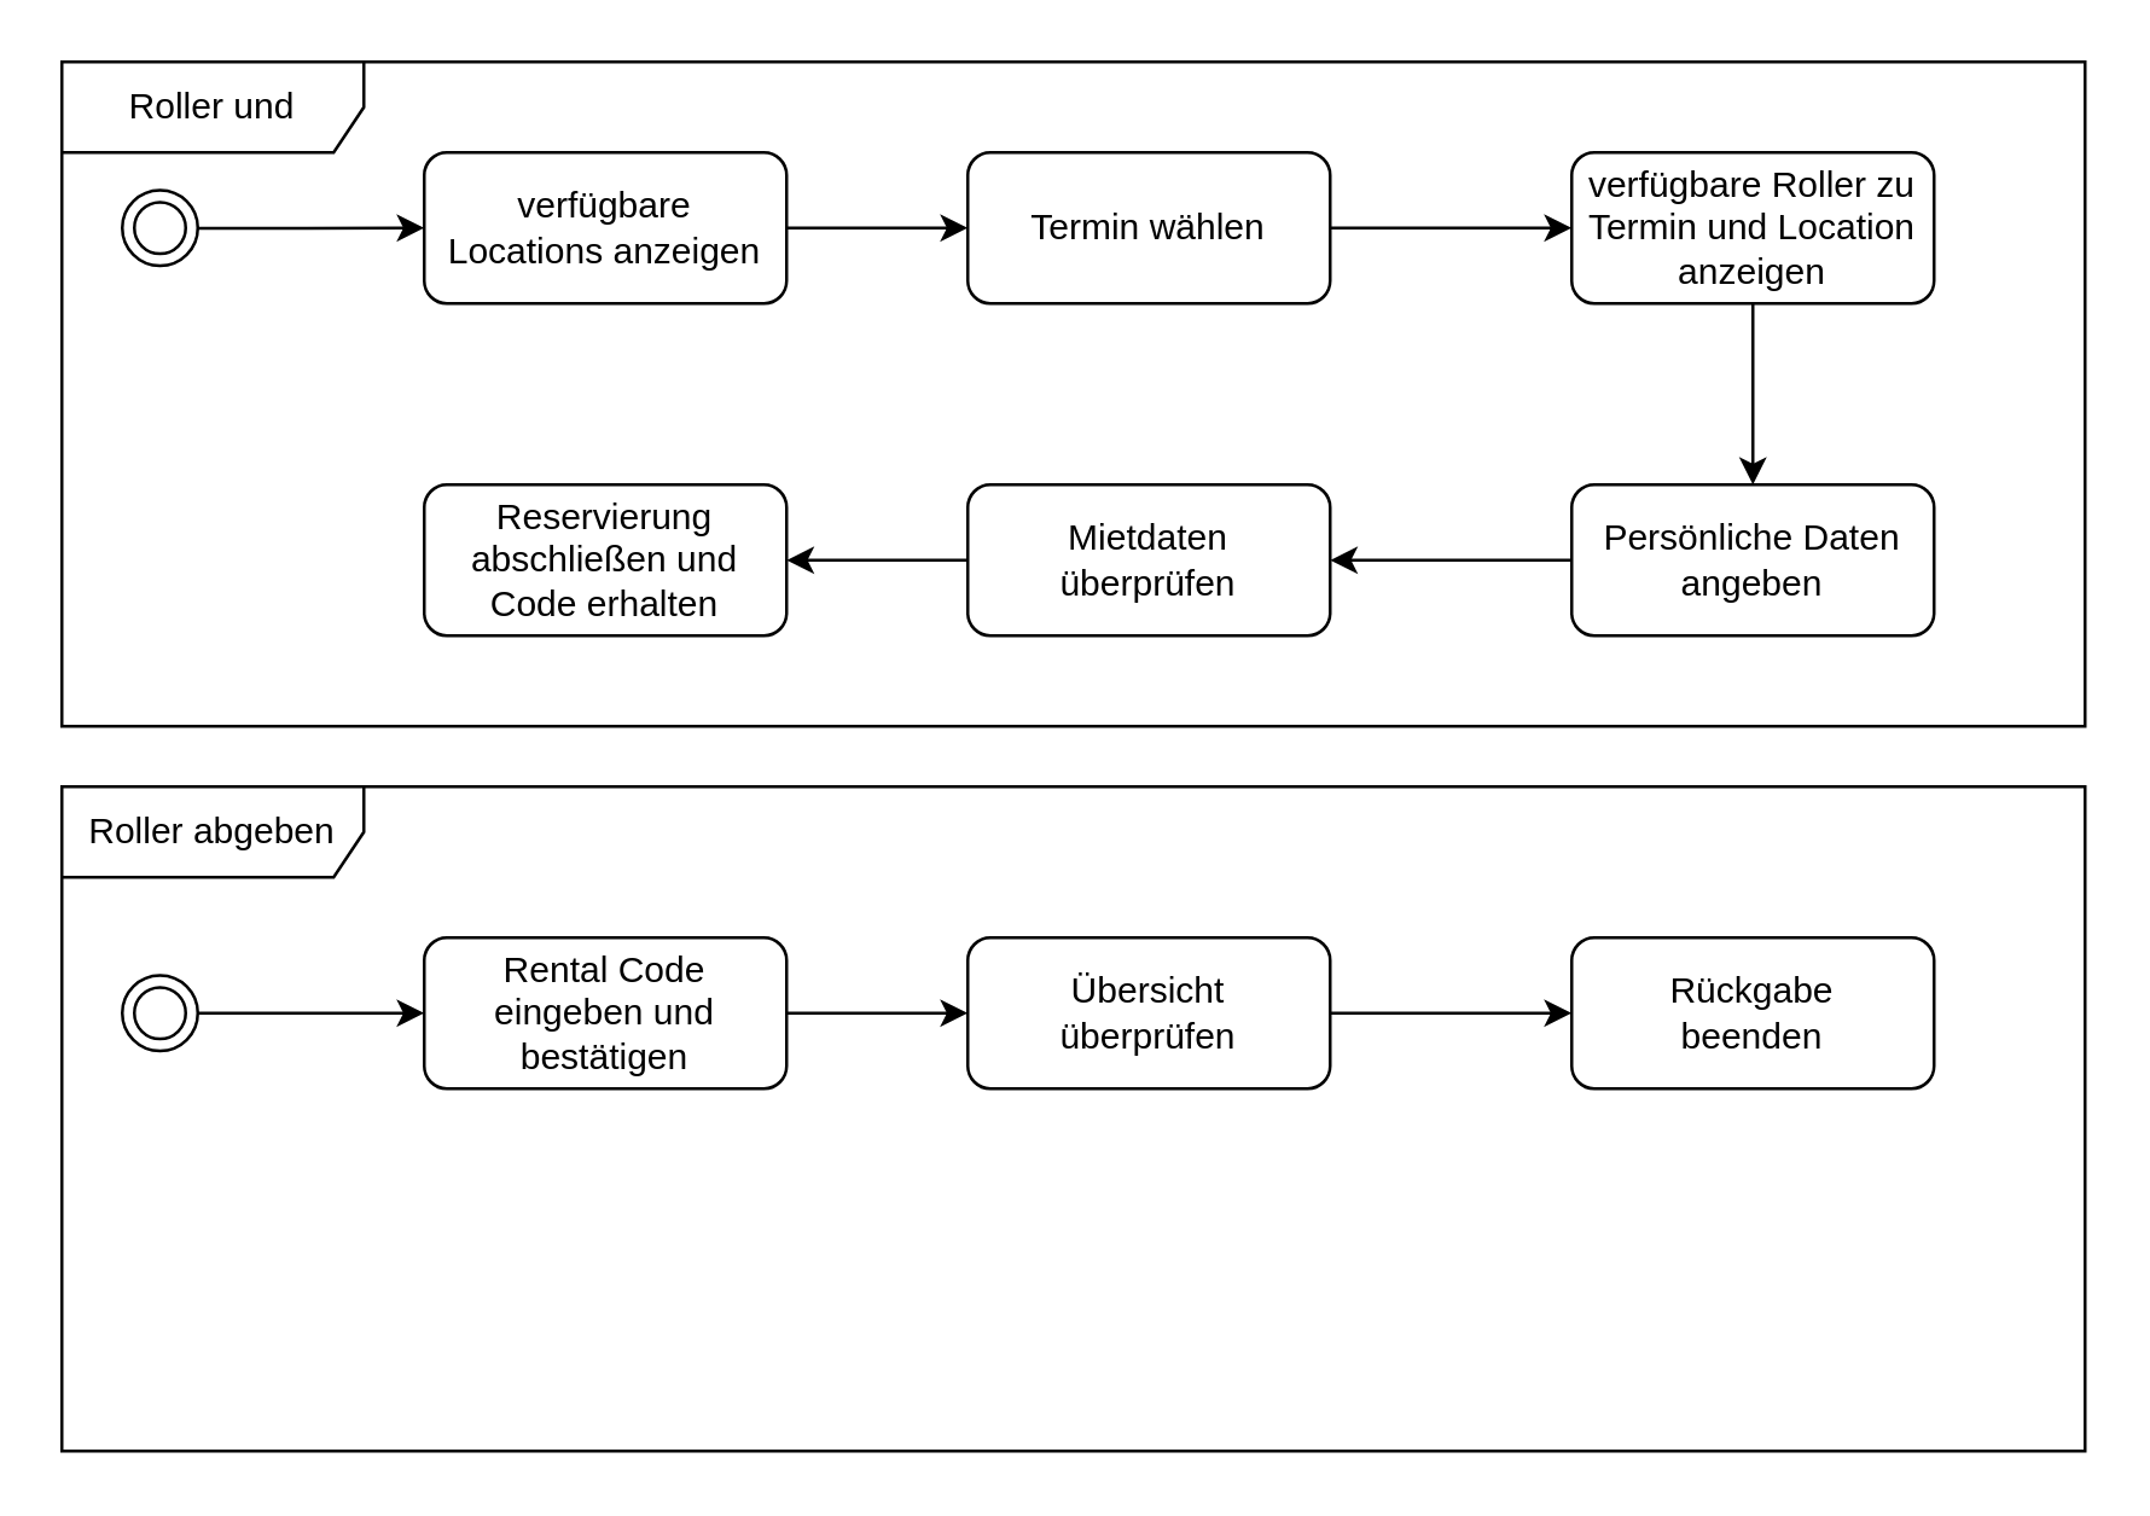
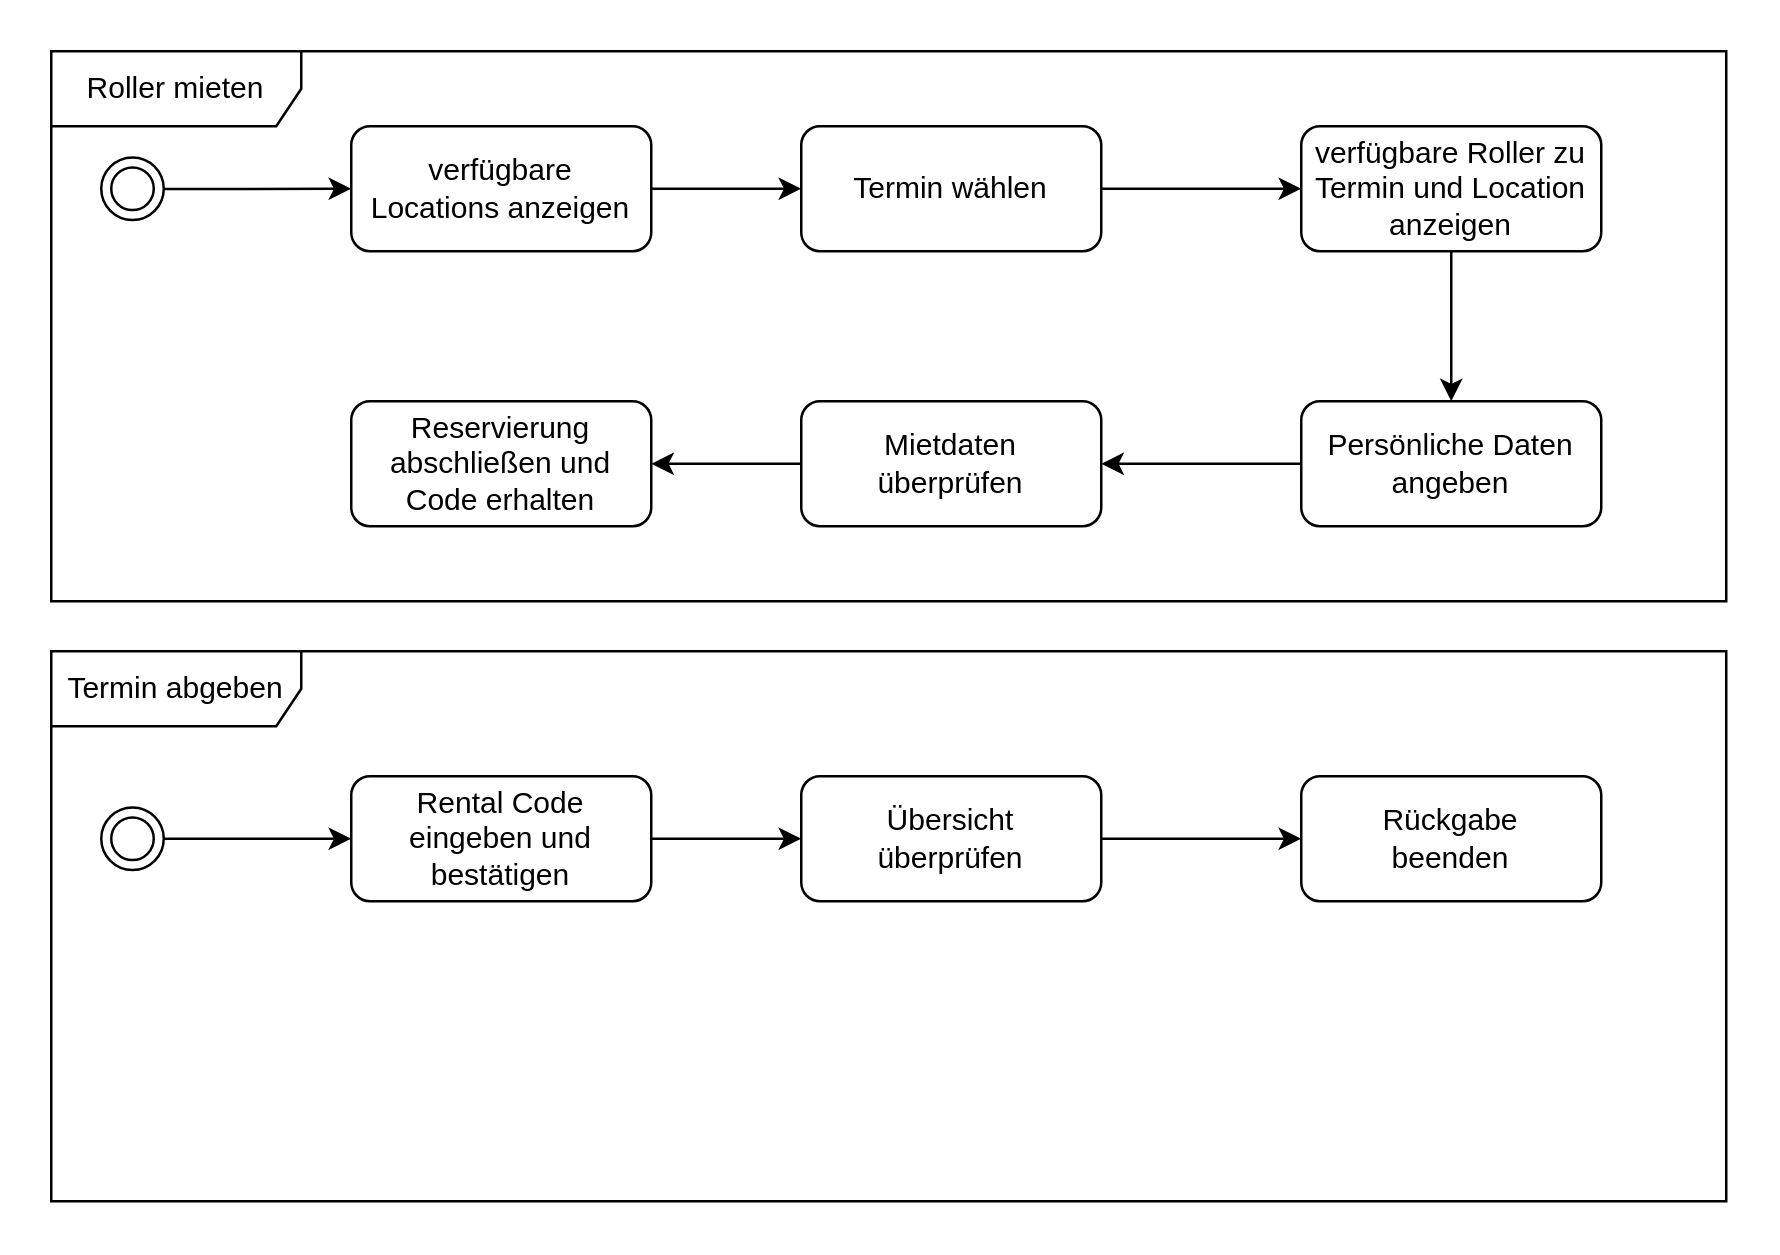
  <mxCell id="0" />
  <mxCell id="1" parent="0" />
  <mxCell id="2" value="verfügbare &lt;br&gt;Locations anzeigen" style="rounded=1;whiteSpace=wrap;html=1;" parent="1" vertex="1"><mxGeometry x="140" y="50" width="120" height="50" as="geometry" /></mxCell>
  <mxCell id="3" value="" style="edgeStyle=orthogonalEdgeStyle;rounded=0;orthogonalLoop=1;jettySize=auto;html=1;" parent="1" source="4" target="5" edge="1"><mxGeometry relative="1" as="geometry" /></mxCell>
  <mxCell id="4" value="Termin wählen" style="rounded=1;whiteSpace=wrap;html=1;" parent="1" vertex="1"><mxGeometry x="320" y="50" width="120" height="50" as="geometry" /></mxCell>
  <mxCell id="5" value="verfügbare Roller zu Termin und Location anzeigen" style="rounded=1;whiteSpace=wrap;html=1;" parent="1" vertex="1"><mxGeometry x="520" y="50" width="120" height="50" as="geometry" /></mxCell>
  <mxCell id="6" value="Persönliche Daten angeben" style="rounded=1;whiteSpace=wrap;html=1;" parent="1" vertex="1"><mxGeometry x="520" y="160" width="120" height="50" as="geometry" /></mxCell>
  <mxCell id="7" value="" style="edgeStyle=orthogonalEdgeStyle;rounded=0;orthogonalLoop=1;jettySize=auto;html=1;" parent="1" source="8" target="9" edge="1"><mxGeometry relative="1" as="geometry" /></mxCell>
  <mxCell id="8" value="Mietdaten &lt;br&gt;überprüfen" style="rounded=1;whiteSpace=wrap;html=1;" parent="1" vertex="1"><mxGeometry x="320" y="160" width="120" height="50" as="geometry" /></mxCell>
  <mxCell id="9" value="Reservierung abschließen und Code erhalten" style="rounded=1;whiteSpace=wrap;html=1;" parent="1" vertex="1"><mxGeometry x="140" y="160" width="120" height="50" as="geometry" /></mxCell>
  <mxCell id="10" value="" style="ellipse;shape=doubleEllipse;whiteSpace=wrap;html=1;aspect=fixed;" parent="1" vertex="1"><mxGeometry x="40" y="62.5" width="25" height="25" as="geometry" /></mxCell>
  <mxCell id="11" value="" style="endArrow=classic;html=1;entryX=0;entryY=0.5;entryDx=0;entryDy=0;" parent="1" source="10" target="2" edge="1"><mxGeometry width="50" height="50" relative="1" as="geometry"><mxPoint x="65" y="120" as="sourcePoint" /><mxPoint x="135.711" y="70" as="targetPoint" /></mxGeometry></mxCell>
  <mxCell id="12" value="" style="endArrow=classic;html=1;entryX=0;entryY=0.5;entryDx=0;entryDy=0;" parent="1" source="2" target="4" edge="1"><mxGeometry width="50" height="50" relative="1" as="geometry"><mxPoint x="260" y="120" as="sourcePoint" /><mxPoint x="330.711" y="70" as="targetPoint" /></mxGeometry></mxCell>
  <mxCell id="13" value="" style="edgeStyle=orthogonalEdgeStyle;rounded=0;orthogonalLoop=1;jettySize=auto;html=1;exitX=0;exitY=0.5;exitDx=0;exitDy=0;entryX=1;entryY=0.5;entryDx=0;entryDy=0;" parent="1" source="6" target="8" edge="1"><mxGeometry relative="1" as="geometry"><mxPoint x="460" y="95" as="sourcePoint" /><mxPoint x="540" y="95" as="targetPoint" /></mxGeometry></mxCell>
  <mxCell id="14" value="" style="edgeStyle=orthogonalEdgeStyle;rounded=0;orthogonalLoop=1;jettySize=auto;html=1;exitX=0.5;exitY=1;exitDx=0;exitDy=0;entryX=0.5;entryY=0;entryDx=0;entryDy=0;" parent="1" source="5" target="6" edge="1"><mxGeometry relative="1" as="geometry"><mxPoint x="450" y="85" as="sourcePoint" /><mxPoint x="530" y="85" as="targetPoint" /></mxGeometry></mxCell>
  <mxCell id="15" value="Rental Code eingeben und bestätigen" style="rounded=1;whiteSpace=wrap;html=1;" parent="1" vertex="1"><mxGeometry x="140" y="310" width="120" height="50" as="geometry" /></mxCell>
  <mxCell id="16" value="" style="edgeStyle=orthogonalEdgeStyle;rounded=0;orthogonalLoop=1;jettySize=auto;html=1;" parent="1" source="17" target="18" edge="1"><mxGeometry relative="1" as="geometry" /></mxCell>
  <mxCell id="17" value="Übersicht &lt;br&gt;überprüfen" style="rounded=1;whiteSpace=wrap;html=1;" parent="1" vertex="1"><mxGeometry x="320" y="310" width="120" height="50" as="geometry" /></mxCell>
  <mxCell id="18" value="Rückgabe &lt;br&gt;beenden" style="rounded=1;whiteSpace=wrap;html=1;" parent="1" vertex="1"><mxGeometry x="520" y="310" width="120" height="50" as="geometry" /></mxCell>
  <mxCell id="19" value="" style="ellipse;shape=doubleEllipse;whiteSpace=wrap;html=1;aspect=fixed;" parent="1" vertex="1"><mxGeometry x="40" y="322.5" width="25" height="25" as="geometry" /></mxCell>
  <mxCell id="20" value="" style="endArrow=classic;html=1;entryX=0;entryY=0.5;entryDx=0;entryDy=0;" parent="1" source="19" target="15" edge="1"><mxGeometry width="50" height="50" relative="1" as="geometry"><mxPoint x="65" y="380" as="sourcePoint" /><mxPoint x="135.711" y="330" as="targetPoint" /></mxGeometry></mxCell>
  <mxCell id="21" value="" style="endArrow=classic;html=1;entryX=0;entryY=0.5;entryDx=0;entryDy=0;" parent="1" source="15" target="17" edge="1"><mxGeometry width="50" height="50" relative="1" as="geometry"><mxPoint x="260" y="380" as="sourcePoint" /><mxPoint x="330.711" y="330" as="targetPoint" /></mxGeometry></mxCell>
- <mxCell id="22" value="Roller und" style="shape=umlFrame;whiteSpace=wrap;html=1;width=100;height=30;" parent="1" vertex="1"><mxGeometry x="20" y="20" width="670" height="220" as="geometry" /></mxCell>
- <mxCell id="23" value="Roller abgeben" style="shape=umlFrame;whiteSpace=wrap;html=1;width=100;height=30;" parent="1" vertex="1"><mxGeometry x="20" y="260" width="670" height="220" as="geometry" /></mxCell>
+ <mxCell id="22" value="Roller mieten" style="shape=umlFrame;whiteSpace=wrap;html=1;width=100;height=30;" parent="1" vertex="1"><mxGeometry x="20" y="20" width="670" height="220" as="geometry" /></mxCell>
+ <mxCell id="23" value="Termin abgeben" style="shape=umlFrame;whiteSpace=wrap;html=1;width=100;height=30;" parent="1" vertex="1"><mxGeometry x="20" y="260" width="670" height="220" as="geometry" /></mxCell>
